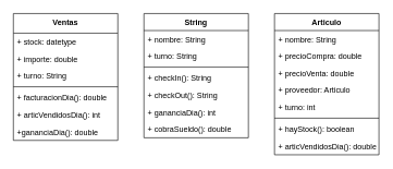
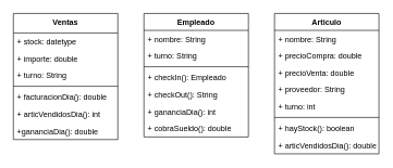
  <mxCell id="0" />
  <mxCell id="1" parent="0" />
  <mxCell id="2" value="Ventas" style="swimlane;fontStyle=1;align=center;verticalAlign=top;childLayout=stackLayout;horizontal=1;startSize=30;horizontalStack=0;resizeParent=1;resizeParentMax=0;resizeLast=0;collapsible=1;marginBottom=0;" vertex="1" parent="1"><mxGeometry x="20" y="20" width="160" height="194" as="geometry" /></mxCell>
  <mxCell id="3" value="+ stock: datetype" style="text;strokeColor=none;fillColor=none;align=left;verticalAlign=top;spacingLeft=4;spacingRight=4;overflow=hidden;rotatable=0;points=[[0,0.5],[1,0.5]];portConstraint=eastwest;" vertex="1" parent="2"><mxGeometry y="30" width="160" height="26" as="geometry" /></mxCell>
  <mxCell id="4" value="+ importe: double" style="text;strokeColor=none;fillColor=none;align=left;verticalAlign=top;spacingLeft=4;spacingRight=4;overflow=hidden;rotatable=0;points=[[0,0.5],[1,0.5]];portConstraint=eastwest;" vertex="1" parent="2"><mxGeometry y="56" width="160" height="26" as="geometry" /></mxCell>
  <mxCell id="5" value="+ turno: String" style="text;strokeColor=none;fillColor=none;align=left;verticalAlign=top;spacingLeft=4;spacingRight=4;overflow=hidden;rotatable=0;points=[[0,0.5],[1,0.5]];portConstraint=eastwest;" vertex="1" parent="2"><mxGeometry y="82" width="160" height="26" as="geometry" /></mxCell>
  <mxCell id="6" value="" style="line;strokeWidth=1;fillColor=none;align=left;verticalAlign=middle;spacingTop=-1;spacingLeft=3;spacingRight=3;rotatable=0;labelPosition=right;points=[];portConstraint=eastwest;strokeColor=inherit;" vertex="1" parent="2"><mxGeometry y="108" width="160" height="8" as="geometry" /></mxCell>
  <mxCell id="7" value="+ facturacionDia(): double" style="text;strokeColor=none;fillColor=none;align=left;verticalAlign=top;spacingLeft=4;spacingRight=4;overflow=hidden;rotatable=0;points=[[0,0.5],[1,0.5]];portConstraint=eastwest;" vertex="1" parent="2"><mxGeometry y="116" width="160" height="26" as="geometry" /></mxCell>
  <mxCell id="8" value="+ articVendidosDia(): int" style="text;strokeColor=none;fillColor=none;align=left;verticalAlign=top;spacingLeft=4;spacingRight=4;overflow=hidden;rotatable=0;points=[[0,0.5],[1,0.5]];portConstraint=eastwest;" vertex="1" parent="2"><mxGeometry y="142" width="160" height="26" as="geometry" /></mxCell>
  <mxCell id="9" value="+gananciaDia(): double" style="text;strokeColor=none;fillColor=none;align=left;verticalAlign=top;spacingLeft=4;spacingRight=4;overflow=hidden;rotatable=0;points=[[0,0.5],[1,0.5]];portConstraint=eastwest;" vertex="1" parent="2"><mxGeometry y="168" width="160" height="26" as="geometry" /></mxCell>
- <mxCell id="10" value="String" style="swimlane;fontStyle=1;align=center;verticalAlign=top;childLayout=stackLayout;horizontal=1;startSize=26;horizontalStack=0;resizeParent=1;resizeParentMax=0;resizeLast=0;collapsible=1;marginBottom=0;" vertex="1" parent="1"><mxGeometry x="220" y="20" width="160" height="190" as="geometry" /></mxCell>
+ <mxCell id="10" value="Empleado" style="swimlane;fontStyle=1;align=center;verticalAlign=top;childLayout=stackLayout;horizontal=1;startSize=26;horizontalStack=0;resizeParent=1;resizeParentMax=0;resizeLast=0;collapsible=1;marginBottom=0;" vertex="1" parent="1"><mxGeometry x="220" y="20" width="160" height="190" as="geometry" /></mxCell>
  <mxCell id="11" value="+ nombre: String" style="text;strokeColor=none;fillColor=none;align=left;verticalAlign=top;spacingLeft=4;spacingRight=4;overflow=hidden;rotatable=0;points=[[0,0.5],[1,0.5]];portConstraint=eastwest;" vertex="1" parent="10"><mxGeometry y="26" width="160" height="26" as="geometry" /></mxCell>
  <mxCell id="12" value="+ turno: String" style="text;strokeColor=none;fillColor=none;align=left;verticalAlign=top;spacingLeft=4;spacingRight=4;overflow=hidden;rotatable=0;points=[[0,0.5],[1,0.5]];portConstraint=eastwest;" vertex="1" parent="10"><mxGeometry y="52" width="160" height="26" as="geometry" /></mxCell>
  <mxCell id="13" value="" style="line;strokeWidth=1;fillColor=none;align=left;verticalAlign=middle;spacingTop=-1;spacingLeft=3;spacingRight=3;rotatable=0;labelPosition=right;points=[];portConstraint=eastwest;strokeColor=inherit;" vertex="1" parent="10"><mxGeometry y="78" width="160" height="8" as="geometry" /></mxCell>
- <mxCell id="14" value="+ checkIn(): String" style="text;strokeColor=none;fillColor=none;align=left;verticalAlign=top;spacingLeft=4;spacingRight=4;overflow=hidden;rotatable=0;points=[[0,0.5],[1,0.5]];portConstraint=eastwest;" vertex="1" parent="10"><mxGeometry y="86" width="160" height="26" as="geometry" /></mxCell>
+ <mxCell id="14" value="+ checkIn(): Empleado" style="text;strokeColor=none;fillColor=none;align=left;verticalAlign=top;spacingLeft=4;spacingRight=4;overflow=hidden;rotatable=0;points=[[0,0.5],[1,0.5]];portConstraint=eastwest;" vertex="1" parent="10"><mxGeometry y="86" width="160" height="26" as="geometry" /></mxCell>
  <mxCell id="15" value="+ checkOut(): String" style="text;strokeColor=none;fillColor=none;align=left;verticalAlign=top;spacingLeft=4;spacingRight=4;overflow=hidden;rotatable=0;points=[[0,0.5],[1,0.5]];portConstraint=eastwest;" vertex="1" parent="10"><mxGeometry y="112" width="160" height="26" as="geometry" /></mxCell>
  <mxCell id="16" value="+ gananciaDia(): int" style="text;strokeColor=none;fillColor=none;align=left;verticalAlign=top;spacingLeft=4;spacingRight=4;overflow=hidden;rotatable=0;points=[[0,0.5],[1,0.5]];portConstraint=eastwest;" vertex="1" parent="10"><mxGeometry y="138" width="160" height="26" as="geometry" /></mxCell>
  <mxCell id="17" value="+ cobraSueldo(): double" style="text;strokeColor=none;fillColor=none;align=left;verticalAlign=top;spacingLeft=4;spacingRight=4;overflow=hidden;rotatable=0;points=[[0,0.5],[1,0.5]];portConstraint=eastwest;" vertex="1" parent="10"><mxGeometry y="164" width="160" height="26" as="geometry" /></mxCell>
  <mxCell id="18" value="Articulo" style="swimlane;fontStyle=1;align=center;verticalAlign=top;childLayout=stackLayout;horizontal=1;startSize=26;horizontalStack=0;resizeParent=1;resizeParentMax=0;resizeLast=0;collapsible=1;marginBottom=0;" vertex="1" parent="1"><mxGeometry x="420" y="20" width="160" height="216" as="geometry" /></mxCell>
  <mxCell id="19" value="+ nombre: String" style="text;strokeColor=none;fillColor=none;align=left;verticalAlign=top;spacingLeft=4;spacingRight=4;overflow=hidden;rotatable=0;points=[[0,0.5],[1,0.5]];portConstraint=eastwest;" vertex="1" parent="18"><mxGeometry y="26" width="160" height="26" as="geometry" /></mxCell>
  <mxCell id="20" value="+ precioCompra: double" style="text;strokeColor=none;fillColor=none;align=left;verticalAlign=top;spacingLeft=4;spacingRight=4;overflow=hidden;rotatable=0;points=[[0,0.5],[1,0.5]];portConstraint=eastwest;" vertex="1" parent="18"><mxGeometry y="52" width="160" height="26" as="geometry" /></mxCell>
  <mxCell id="21" value="+ precioVenta: double" style="text;strokeColor=none;fillColor=none;align=left;verticalAlign=top;spacingLeft=4;spacingRight=4;overflow=hidden;rotatable=0;points=[[0,0.5],[1,0.5]];portConstraint=eastwest;" vertex="1" parent="18"><mxGeometry y="78" width="160" height="26" as="geometry" /></mxCell>
- <mxCell id="22" value="+ proveedor: Articulo" style="text;strokeColor=none;fillColor=none;align=left;verticalAlign=top;spacingLeft=4;spacingRight=4;overflow=hidden;rotatable=0;points=[[0,0.5],[1,0.5]];portConstraint=eastwest;" vertex="1" parent="18"><mxGeometry y="104" width="160" height="26" as="geometry" /></mxCell>
+ <mxCell id="22" value="+ proveedor: String" style="text;strokeColor=none;fillColor=none;align=left;verticalAlign=top;spacingLeft=4;spacingRight=4;overflow=hidden;rotatable=0;points=[[0,0.5],[1,0.5]];portConstraint=eastwest;" vertex="1" parent="18"><mxGeometry y="104" width="160" height="26" as="geometry" /></mxCell>
  <mxCell id="23" value="+ turno: int" style="text;strokeColor=none;fillColor=none;align=left;verticalAlign=top;spacingLeft=4;spacingRight=4;overflow=hidden;rotatable=0;points=[[0,0.5],[1,0.5]];portConstraint=eastwest;" vertex="1" parent="18"><mxGeometry y="130" width="160" height="26" as="geometry" /></mxCell>
  <mxCell id="24" value="" style="line;strokeWidth=1;fillColor=none;align=left;verticalAlign=middle;spacingTop=-1;spacingLeft=3;spacingRight=3;rotatable=0;labelPosition=right;points=[];portConstraint=eastwest;strokeColor=inherit;" vertex="1" parent="18"><mxGeometry y="156" width="160" height="8" as="geometry" /></mxCell>
  <mxCell id="25" value="+ hayStock(): boolean" style="text;strokeColor=none;fillColor=none;align=left;verticalAlign=top;spacingLeft=4;spacingRight=4;overflow=hidden;rotatable=0;points=[[0,0.5],[1,0.5]];portConstraint=eastwest;" vertex="1" parent="18"><mxGeometry y="164" width="160" height="26" as="geometry" /></mxCell>
  <mxCell id="26" value="+ articVendidosDia(): double" style="text;strokeColor=none;fillColor=none;align=left;verticalAlign=top;spacingLeft=4;spacingRight=4;overflow=hidden;rotatable=0;points=[[0,0.5],[1,0.5]];portConstraint=eastwest;" vertex="1" parent="18"><mxGeometry y="190" width="160" height="26" as="geometry" /></mxCell>
